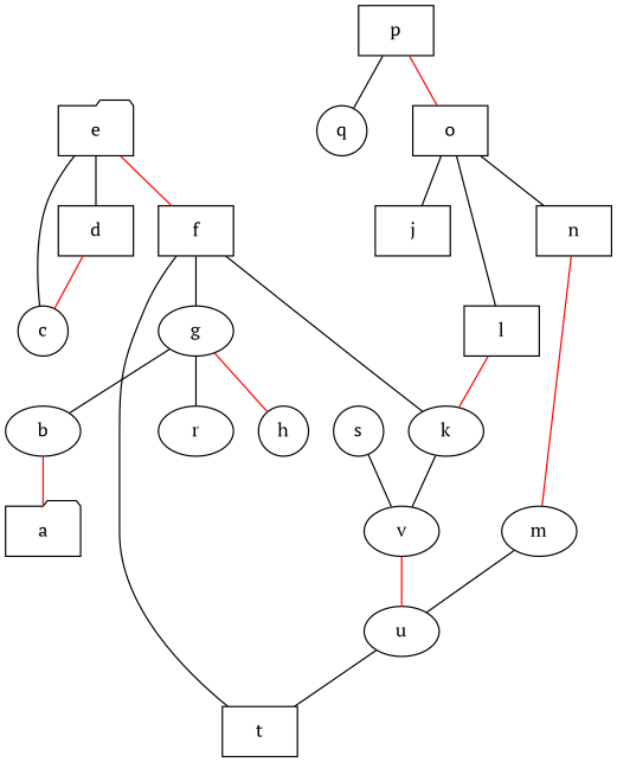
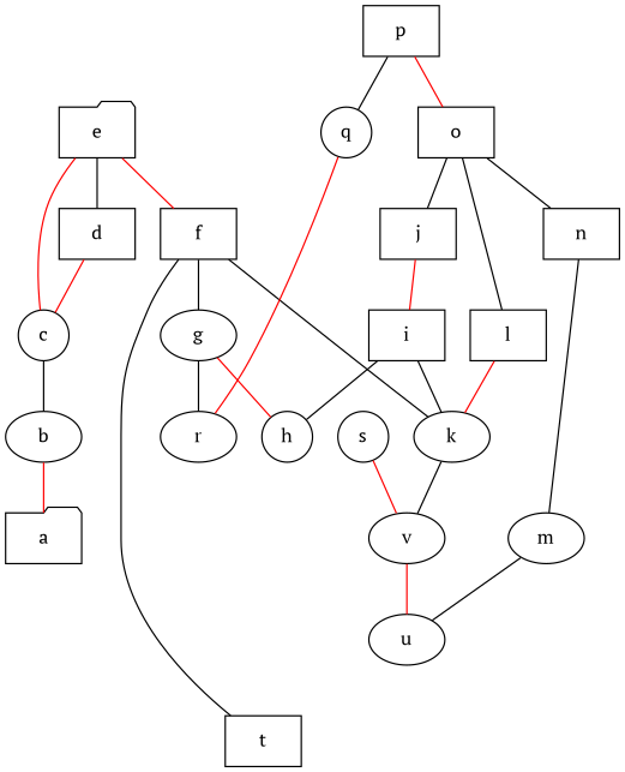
  graph {
    fontname="PT Serif"
    node [fontname="PT Serif" shape=box]
    edge [color=black fontname="PT Serif"]
    g [shape=ellipse]
    f
    t
    k [shape=ellipse]
    h [shape=circle]
    r [shape=ellipse]
    m [shape=ellipse]
    u [shape=ellipse]
    l
    s [shape=circle]
    v [shape=ellipse]
    e [shape=folder]
    d
    c [shape=circle]
    b [shape=ellipse]
    o
    n
    j
+   i
    p
    q [shape=circle]
    a [shape=folder]
    g -- h [color=red]
    g -- r
    f -- g
    f -- t
    f -- k
    k -- v
    m -- u
-   u -- t
    l -- k [color=red]
-   s -- v
+   s -- v [color=red]
    v -- u [color=red]
    e -- f [color=red]
    e -- d
-   e -- c
+   e -- c [color=red]
    d -- c [color=red]
-   g -- b
+   c -- b
    b -- a [color=red]
    o -- l
    o -- n
    o -- j
-   n -- m [color=red]
+   n -- m
+   j -- i [color=red]
+   i -- k
+   i -- h
    p -- o [color=red]
    p -- q
+   q -- r [color=red]
  }
